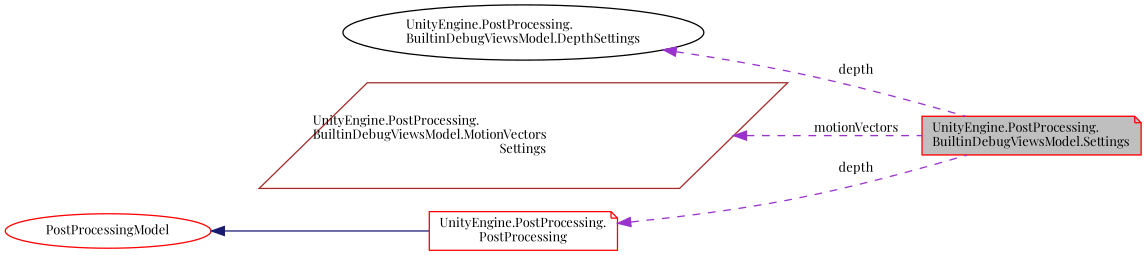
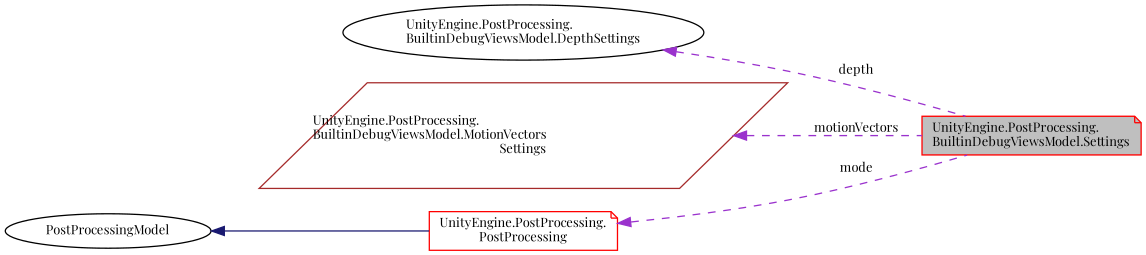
  digraph {
    fontname="Playfair Display"
    rankdir=LR
    node [color=red fillcolor=white fontname="Playfair Display" fontsize=10 shape=note style=filled]
    edge [color=darkorchid3 dir=back fontname="Playfair Display" fontsize=10 labelfontname=Helvetica labelfontsize=10 style=dashed]
    n1 [fillcolor=grey75 fontcolor=black height=0.2 label="UnityEngine.PostProcessing.\lBuiltinDebugViewsModel.Settings" width=0.4]
    n2 [color=black height=0.2 label="UnityEngine.PostProcessing.\lBuiltinDebugViewsModel.DepthSettings" shape=ellipse width=0.4]
    n3 [color=brown height=0.2 label="UnityEngine.PostProcessing.\lBuiltinDebugViewsModel.MotionVectors\lSettings" shape=parallelogram width=0.4]
    n4 [height=0.2 label="UnityEngine.PostProcessing.\lPostProcessing" width=0.4]
-   n5 [height=0.2 label=PostProcessingModel shape=ellipse width=0.4]
+   n5 [color=black height=0.2 label=PostProcessingModel shape=ellipse width=0.4]
    n2 -> n1 [label=" depth"]
    n3 -> n1 [label=" motionVectors"]
-   n4 -> n1 [label=" depth"]
+   n4 -> n1 [label=" mode"]
    n5 -> n4 [color=midnightblue style=solid]
  }
